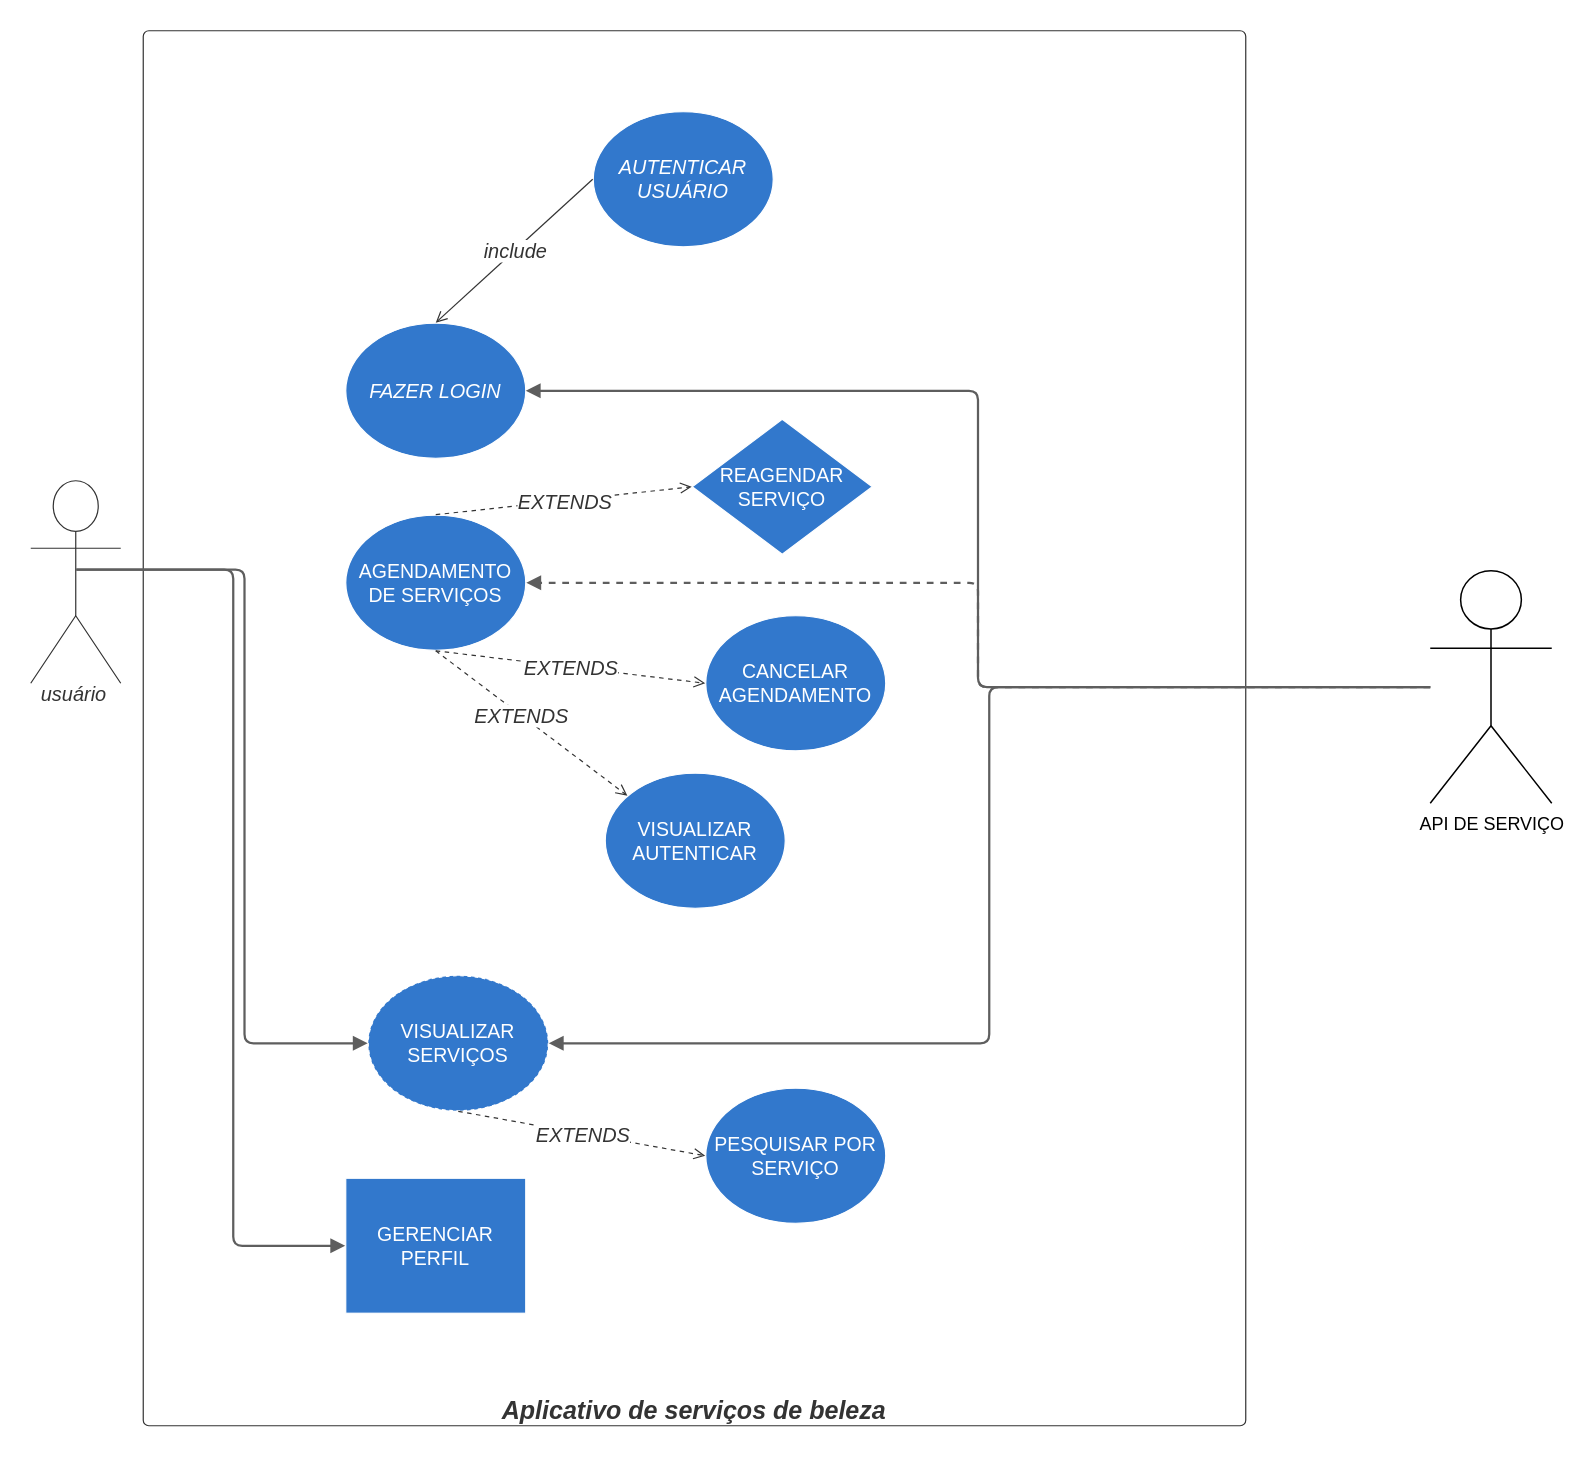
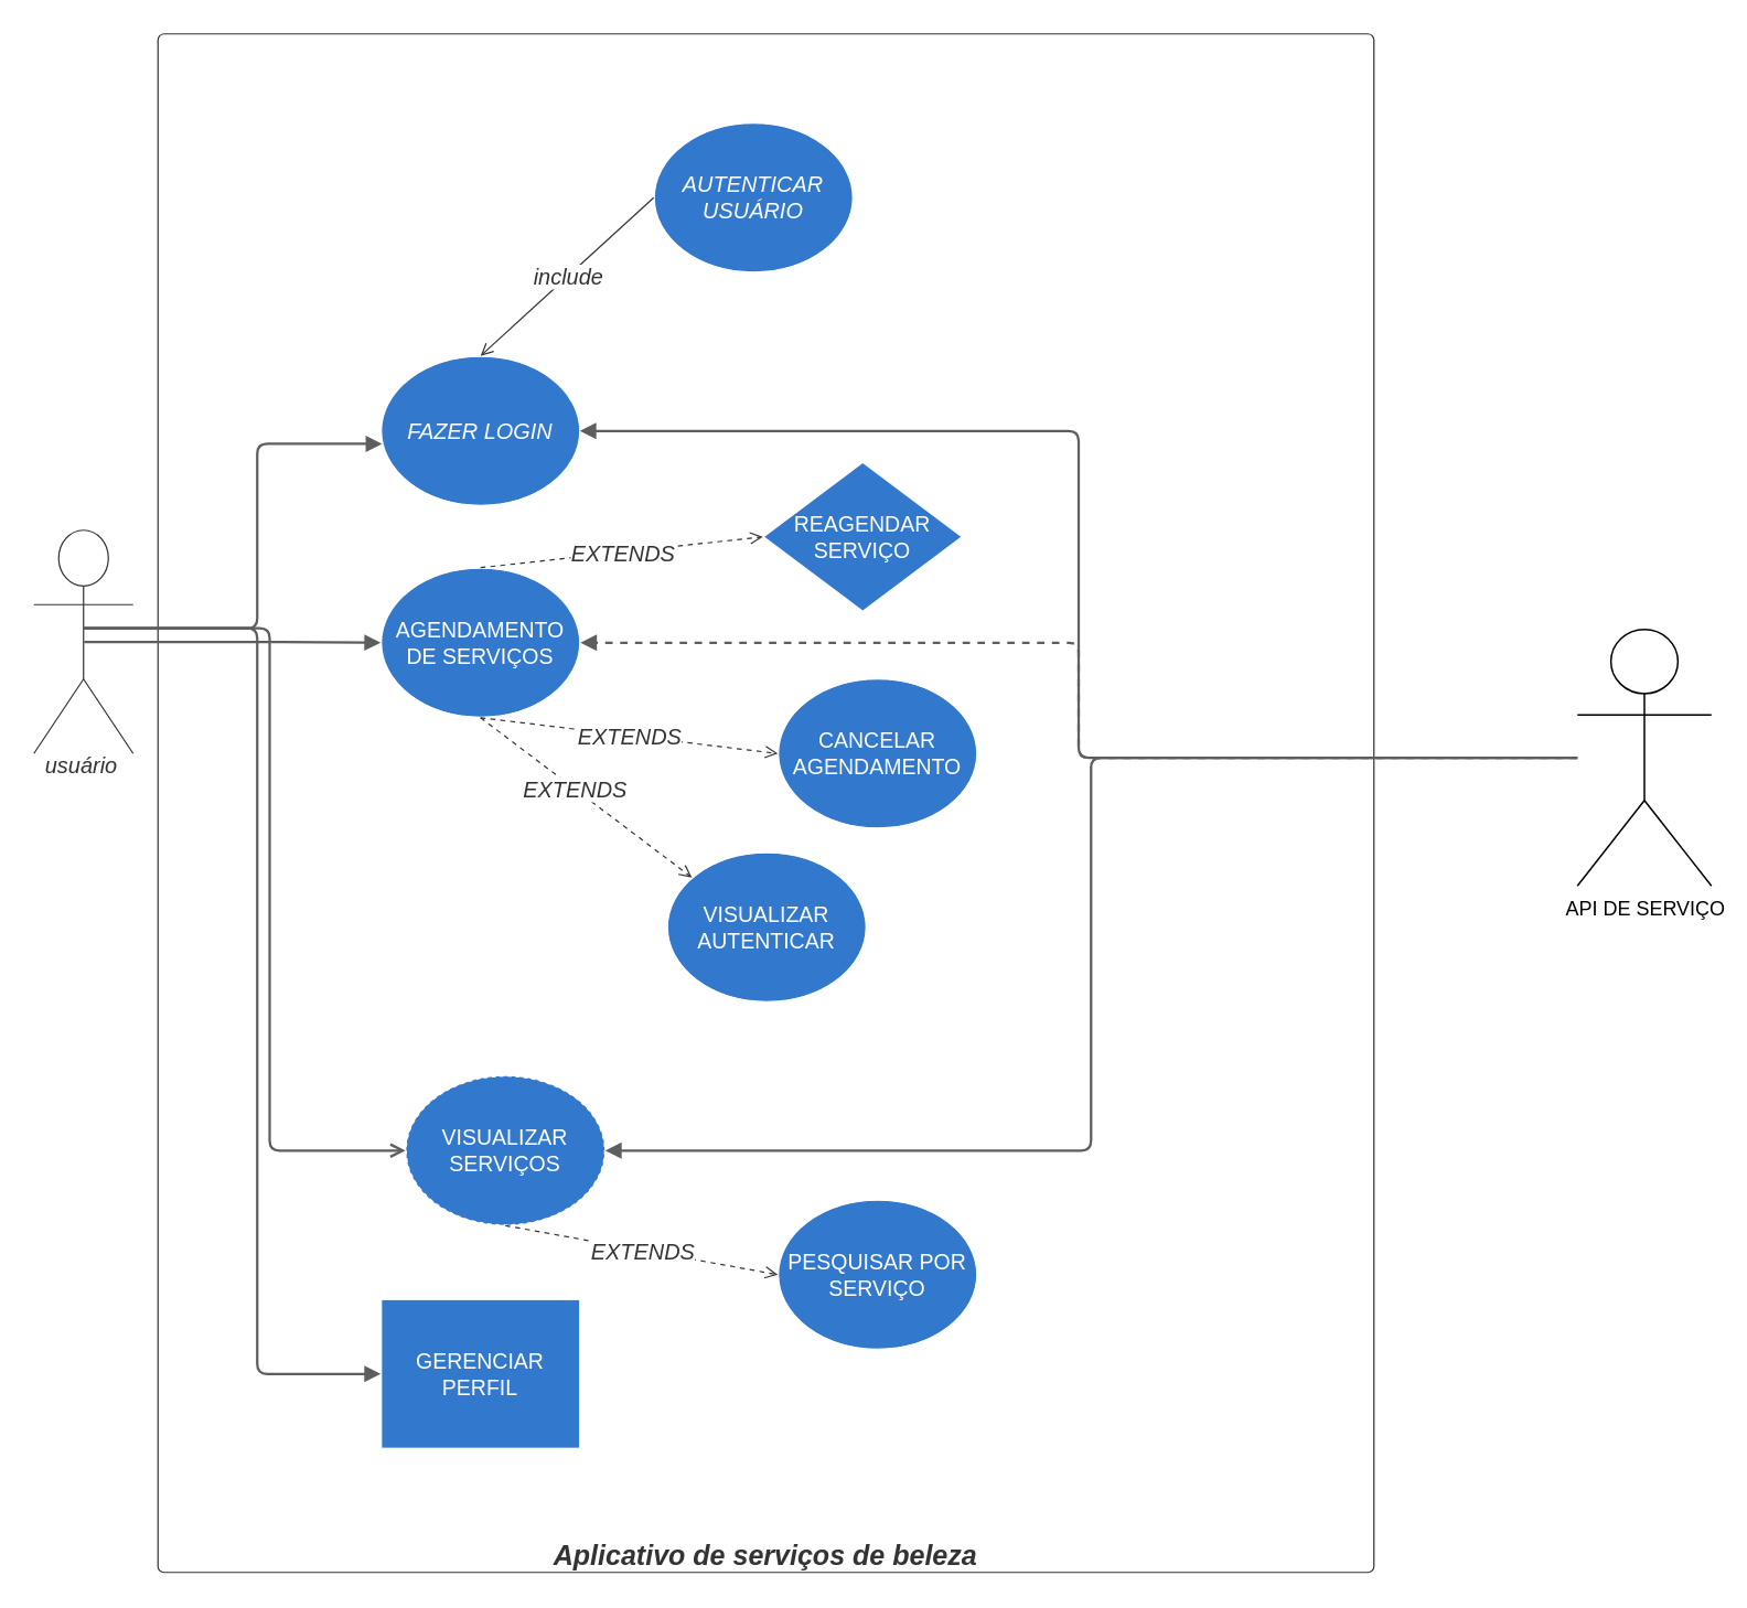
  <mxCell id="0" />
  <mxCell id="1" parent="0" />
  <mxCell id="2" value="Aplicativo de serviços de beleza" style="html=1;overflow=block;blockSpacing=1;whiteSpace=wrap;container=1;pointerEvents=0;collapsible=0;recursiveResize=0;fontSize=16.7;fontColor=#333333;fontStyle=3;spacing=0;verticalAlign=bottom;strokeColor=#333333;strokeOpacity=100;fillOpacity=0;rounded=1;absoluteArcSize=1;arcSize=7.5;fillColor=#000000;strokeWidth=0.8;lucidId=wvyzM6N.5AY.;" vertex="1" parent="1"><mxGeometry x="95" y="20" width="735" height="930" as="geometry" /></mxCell>
  <mxCell id="3" value="REAGENDAR SERVIÇO" style="rhombus;html=1;overflow=block;blockSpacing=1;whiteSpace=wrap;fontSize=13;fontColor=#ffffff;spacing=3.8;strokeColor=#ffffff;strokeOpacity=100;fillOpacity=100;absoluteArcSize=1;arcSize=7.5;fillColor=#3278cc;strokeWidth=0.8;lucidId=wvyzV5zUrH7a;" vertex="1" parent="2"><mxGeometry x="366" y="259" width="120" height="90" as="geometry" /></mxCell>
  <mxCell id="4" value="AUTENTICAR USUÁRIO" style="html=1;overflow=block;blockSpacing=1;whiteSpace=wrap;ellipse;fontSize=13.3;fontColor=#ffffff;fontStyle=2;align=center;spacing=0;verticalAlign=middle;strokeColor=#ffffff;strokeOpacity=100;fillOpacity=100;rounded=1;absoluteArcSize=1;arcSize=7.5;fillColor=#3278cc;strokeWidth=0.8;lucidId=wvyzOKTp8.~.;" vertex="1" parent="2"><mxGeometry x="300" y="54" width="120" height="90" as="geometry" /></mxCell>
  <mxCell id="5" value="usuário" style="html=1;overflow=block;blockSpacing=1;shape=umlActor;labelPosition=center;verticalLabelPosition=bottom;verticalAlign=top;whiteSpace=nowrap;fontSize=13.3;fontColor=#333333;fontStyle=2;spacing=0;strokeColor=#333333;strokeOpacity=100;rounded=1;absoluteArcSize=1;arcSize=7.5;fillColor=#ffffff;strokeWidth=0.8;lucidId=wvyz~zZ7IhlV;" vertex="1" parent="1"><mxGeometry x="20" y="320" width="60" height="135" as="geometry" /></mxCell>
  <mxCell id="6" value="FAZER LOGIN" style="html=1;overflow=block;blockSpacing=1;whiteSpace=wrap;ellipse;fontSize=13.3;fontColor=#ffffff;fontStyle=2;align=center;spacing=0;verticalAlign=middle;strokeColor=#ffffff;strokeOpacity=100;fillOpacity=100;rounded=1;absoluteArcSize=1;arcSize=7.5;fillColor=#3278cc;strokeWidth=0.8;lucidId=wvyz1ErxsB6p;" vertex="1" parent="1"><mxGeometry x="230" y="215" width="120" height="90" as="geometry" /></mxCell>
  <mxCell id="7" value="AGENDAMENTO DE SERVIÇOS" style="html=1;overflow=block;blockSpacing=1;whiteSpace=wrap;ellipse;fontSize=13;fontColor=#ffffff;spacing=3.8;strokeColor=#ffffff;strokeOpacity=100;fillOpacity=100;rounded=1;absoluteArcSize=1;arcSize=7.5;fillColor=#3278cc;strokeWidth=0.8;lucidId=wvyzICs4sFn5;" vertex="1" parent="1"><mxGeometry x="230" y="343" width="120" height="90" as="geometry" /></mxCell>
+ <mxCell id="8" value="" style="html=1;jettySize=18;whiteSpace=wrap;fontSize=13;strokeColor=#5E5E5E;strokeWidth=1.5;rounded=1;arcSize=12;edgeStyle=orthogonalEdgeStyle;startArrow=none;endArrow=block;endFill=1;exitX=0.506;exitY=0.5;exitPerimeter=0;entryX=-0.003;entryY=0.5;entryPerimeter=0;lucidId=wvyzSI3lKz.y;" edge="1" parent="1" source="5" target="7"><mxGeometry width="100" height="100" relative="1" as="geometry"><Array as="points" /></mxGeometry></mxCell>
+ <mxCell id="9" value="" style="html=1;jettySize=18;whiteSpace=wrap;fontSize=13;strokeColor=#5E5E5E;strokeWidth=1.5;rounded=1;arcSize=12;edgeStyle=orthogonalEdgeStyle;startArrow=none;endArrow=block;endFill=1;exitX=0.506;exitY=0.439;exitPerimeter=0;entryX=0.004;entryY=0.587;entryPerimeter=0;lucidId=wvyzBKNBqach;" edge="1" parent="1" source="5" target="6"><mxGeometry width="100" height="100" relative="1" as="geometry"><Array as="points" /></mxGeometry></mxCell>
  <mxCell id="10" value="" style="html=1;jettySize=18;whiteSpace=wrap;fontSize=13;strokeColor=#333333;strokeOpacity=100;dashed=0;fixDash=1;strokeWidth=0.8;rounded=0;startArrow=none;endArrow=open;exitX=-0.003;exitY=0.5;exitPerimeter=0;entryX=0.5;entryY=-0.004;entryPerimeter=0;lucidId=wvyzKGoiupi0;" edge="1" parent="1" source="4" target="6"><mxGeometry width="100" height="100" relative="1" as="geometry"><Array as="points" /></mxGeometry></mxCell>
  <mxCell id="11" value="include" style="text;html=1;resizable=0;labelBackgroundColor=default;align=center;verticalAlign=middle;fontStyle=2;fontColor=#333333;fontSize=13.3;" vertex="1" parent="10"><mxGeometry relative="1" as="geometry" /></mxCell>
  <mxCell id="12" value="VISUALIZAR SERVIÇOS" style="html=1;overflow=block;blockSpacing=1;whiteSpace=wrap;ellipse;fontSize=13;fontColor=#ffffff;spacing=3.8;strokeColor=#ffffff;strokeOpacity=100;fillOpacity=100;rounded=1;absoluteArcSize=1;arcSize=7.5;fillColor=#3278cc;strokeWidth=0.8;lucidId=wvyzOjkdI~kI;dashed=1;" vertex="1" parent="1"><mxGeometry x="245" y="650" width="120" height="90" as="geometry" /></mxCell>
  <mxCell id="13" value="" style="html=1;jettySize=18;whiteSpace=wrap;fontSize=13;strokeColor=#333333;strokeOpacity=100;dashed=1;fixDash=1;strokeWidth=0.8;rounded=0;startArrow=none;endArrow=open;exitX=0.5;exitY=-0.004;exitPerimeter=0;entryX=-0.003;entryY=0.5;entryPerimeter=0;lucidId=wvyz44w24Je2;" edge="1" parent="1" source="7" target="3"><mxGeometry width="100" height="100" relative="1" as="geometry"><Array as="points" /></mxGeometry></mxCell>
  <mxCell id="14" value="EXTENDS" style="text;html=1;resizable=0;labelBackgroundColor=default;align=center;verticalAlign=middle;fontStyle=2;fontColor=#333333;fontSize=13.3;" vertex="1" parent="13"><mxGeometry relative="1" as="geometry" /></mxCell>
  <mxCell id="15" value="CANCELAR AGENDAMENTO" style="html=1;overflow=block;blockSpacing=1;whiteSpace=wrap;ellipse;fontSize=13;fontColor=#ffffff;spacing=3.8;strokeColor=#ffffff;strokeOpacity=100;fillOpacity=100;rounded=1;absoluteArcSize=1;arcSize=7.5;fillColor=#3278cc;strokeWidth=0.8;lucidId=wvyzwQxaAiyB;" vertex="1" parent="1"><mxGeometry x="470" y="410" width="120" height="90" as="geometry" /></mxCell>
  <mxCell id="16" value="" style="html=1;jettySize=18;whiteSpace=wrap;fontSize=13;strokeColor=#333333;strokeOpacity=100;dashed=1;fixDash=1;strokeWidth=0.8;rounded=0;startArrow=none;endArrow=open;exitX=0.5;exitY=1.004;exitPerimeter=0;entryX=-0.003;entryY=0.5;entryPerimeter=0;lucidId=wvyzDyJkjw6B;" edge="1" parent="1" source="7" target="15"><mxGeometry width="100" height="100" relative="1" as="geometry"><Array as="points" /></mxGeometry></mxCell>
  <mxCell id="17" value="EXTENDS" style="text;html=1;resizable=0;labelBackgroundColor=default;align=center;verticalAlign=middle;fontStyle=2;fontColor=#333333;fontSize=13.3;" vertex="1" parent="16"><mxGeometry relative="1" as="geometry" /></mxCell>
- <mxCell id="18" value="" style="html=1;jettySize=18;whiteSpace=wrap;fontSize=13;strokeColor=#5E5E5E;strokeWidth=1.5;rounded=1;arcSize=12;edgeStyle=orthogonalEdgeStyle;startArrow=none;endArrow=block;endFill=1;exitX=0.506;exitY=0.439;exitPerimeter=0;entryX=-0.003;entryY=0.5;entryPerimeter=0;lucidId=wvyzL8~Ycayv;" edge="1" parent="1" source="5" target="12"><mxGeometry width="100" height="100" relative="1" as="geometry"><Array as="points" /></mxGeometry></mxCell>
+ <mxCell id="18" value="" style="html=1;jettySize=18;whiteSpace=wrap;fontSize=13;strokeColor=#5E5E5E;strokeWidth=1.5;rounded=1;arcSize=12;edgeStyle=orthogonalEdgeStyle;startArrow=none;endArrow=open;endFill=1;exitX=0.506;exitY=0.439;exitPerimeter=0;entryX=-0.003;entryY=0.5;entryPerimeter=0;lucidId=wvyzL8~Ycayv;" edge="1" parent="1" source="5" target="12"><mxGeometry width="100" height="100" relative="1" as="geometry"><Array as="points" /></mxGeometry></mxCell>
  <mxCell id="19" value="PESQUISAR POR SERVIÇO" style="html=1;overflow=block;blockSpacing=1;whiteSpace=wrap;ellipse;fontSize=13;fontColor=#ffffff;spacing=3.8;strokeColor=#ffffff;strokeOpacity=100;fillOpacity=100;rounded=1;absoluteArcSize=1;arcSize=7.5;fillColor=#3278cc;strokeWidth=0.8;lucidId=wvyz_6u.Hg0.;" vertex="1" parent="1"><mxGeometry x="470" y="725" width="120" height="90" as="geometry" /></mxCell>
  <mxCell id="20" value="" style="html=1;jettySize=18;whiteSpace=wrap;fontSize=13;strokeColor=#333333;strokeOpacity=100;dashed=1;fixDash=1;strokeWidth=0.8;rounded=0;startArrow=none;endArrow=open;exitX=0.5;exitY=1.004;exitPerimeter=0;entryX=-0.003;entryY=0.5;entryPerimeter=0;lucidId=wvyzdbQhRddT;" edge="1" parent="1" source="12" target="19"><mxGeometry width="100" height="100" relative="1" as="geometry"><Array as="points" /></mxGeometry></mxCell>
  <mxCell id="21" value="EXTENDS" style="text;html=1;resizable=0;labelBackgroundColor=default;align=center;verticalAlign=middle;fontStyle=2;fontColor=#333333;fontSize=13.3;" vertex="1" parent="20"><mxGeometry relative="1" as="geometry" /></mxCell>
  <mxCell id="22" value="" style="html=1;jettySize=18;whiteSpace=wrap;fontSize=13;strokeColor=#5E5E5E;strokeWidth=1.5;rounded=1;arcSize=12;edgeStyle=orthogonalEdgeStyle;startArrow=none;endArrow=block;endFill=1;entryX=1.003;entryY=0.5;entryPerimeter=0;lucidId=wvyz6pnipsly;" edge="1" parent="1" source="30" target="12"><mxGeometry width="100" height="100" relative="1" as="geometry"><Array as="points" /><mxPoint x="949" y="465" as="sourcePoint" /></mxGeometry></mxCell>
  <mxCell id="23" value="" style="html=1;jettySize=18;whiteSpace=wrap;fontSize=13;strokeColor=#5E5E5E;strokeWidth=1.5;rounded=1;arcSize=12;edgeStyle=orthogonalEdgeStyle;startArrow=none;endArrow=block;endFill=1;entryX=1.003;entryY=0.5;entryPerimeter=0;lucidId=wvyzZfF0RA4N;dashed=1;" edge="1" parent="1" source="30" target="7"><mxGeometry width="100" height="100" relative="1" as="geometry"><Array as="points" /><mxPoint x="948.86" y="469.13" as="sourcePoint" /></mxGeometry></mxCell>
  <mxCell id="24" value="GERENCIAR PERFIL" style="html=1;overflow=block;blockSpacing=1;whiteSpace=wrap;fontSize=13;fontColor=#ffffff;spacing=3.8;strokeColor=#ffffff;strokeOpacity=100;fillOpacity=100;absoluteArcSize=1;arcSize=7.5;fillColor=#3278cc;strokeWidth=0.8;lucidId=wvyzY4NGmFOa;rounded=0;" vertex="1" parent="1"><mxGeometry x="230" y="785" width="120" height="90" as="geometry" /></mxCell>
  <mxCell id="25" value="" style="html=1;jettySize=18;whiteSpace=wrap;fontSize=13;strokeColor=#5E5E5E;strokeWidth=1.5;rounded=1;arcSize=12;edgeStyle=orthogonalEdgeStyle;startArrow=none;endArrow=block;endFill=1;exitX=0.506;exitY=0.439;exitPerimeter=0;entryX=-0.003;entryY=0.5;entryPerimeter=0;lucidId=wvyz6arKbXtW;" edge="1" parent="1" source="5" target="24"><mxGeometry width="100" height="100" relative="1" as="geometry"><Array as="points" /></mxGeometry></mxCell>
  <mxCell id="26" value="VISUALIZAR AUTENTICAR" style="html=1;overflow=block;blockSpacing=1;whiteSpace=wrap;ellipse;fontSize=13;fontColor=#ffffff;spacing=3.8;strokeColor=#ffffff;strokeOpacity=100;fillOpacity=100;rounded=1;absoluteArcSize=1;arcSize=7.5;fillColor=#3278cc;strokeWidth=0.8;lucidId=wvyzynbhQIqQ;" vertex="1" parent="1"><mxGeometry x="403" y="515" width="120" height="90" as="geometry" /></mxCell>
  <mxCell id="27" value="" style="html=1;jettySize=18;whiteSpace=wrap;fontSize=13;strokeColor=#5E5E5E;strokeWidth=1.5;rounded=1;arcSize=12;edgeStyle=orthogonalEdgeStyle;startArrow=none;endArrow=block;endFill=1;lucidId=wvyzm8g8ix6~;entryX=1;entryY=0.5;entryDx=0;entryDy=0;" edge="1" parent="1" source="30" target="6"><mxGeometry width="100" height="100" relative="1" as="geometry"><Array as="points" /><mxPoint x="948.86" y="469.13" as="sourcePoint" /></mxGeometry></mxCell>
  <mxCell id="28" value="" style="html=1;jettySize=18;whiteSpace=wrap;fontSize=13;strokeColor=#333333;strokeOpacity=100;dashed=1;fixDash=1;strokeWidth=0.8;rounded=0;startArrow=none;endArrow=open;exitX=0.5;exitY=1.004;exitPerimeter=0;entryX=0.123;entryY=0.166;entryPerimeter=0;lucidId=wvyz22x5Dq17;" edge="1" parent="1" source="7" target="26"><mxGeometry width="100" height="100" relative="1" as="geometry"><Array as="points" /></mxGeometry></mxCell>
  <mxCell id="29" value="EXTENDS" style="text;html=1;resizable=0;labelBackgroundColor=default;align=center;verticalAlign=middle;fontStyle=2;fontColor=#333333;fontSize=13.3;" vertex="1" parent="28"><mxGeometry x="-0.116" relative="1" as="geometry"><mxPoint as="offset" /></mxGeometry></mxCell>
  <mxCell id="30" value="API DE SERVIÇO" style="shape=umlActor;verticalLabelPosition=bottom;verticalAlign=top;html=1;outlineConnect=0;" vertex="1" parent="1"><mxGeometry x="953" y="380" width="81" height="155" as="geometry" /></mxCell>
